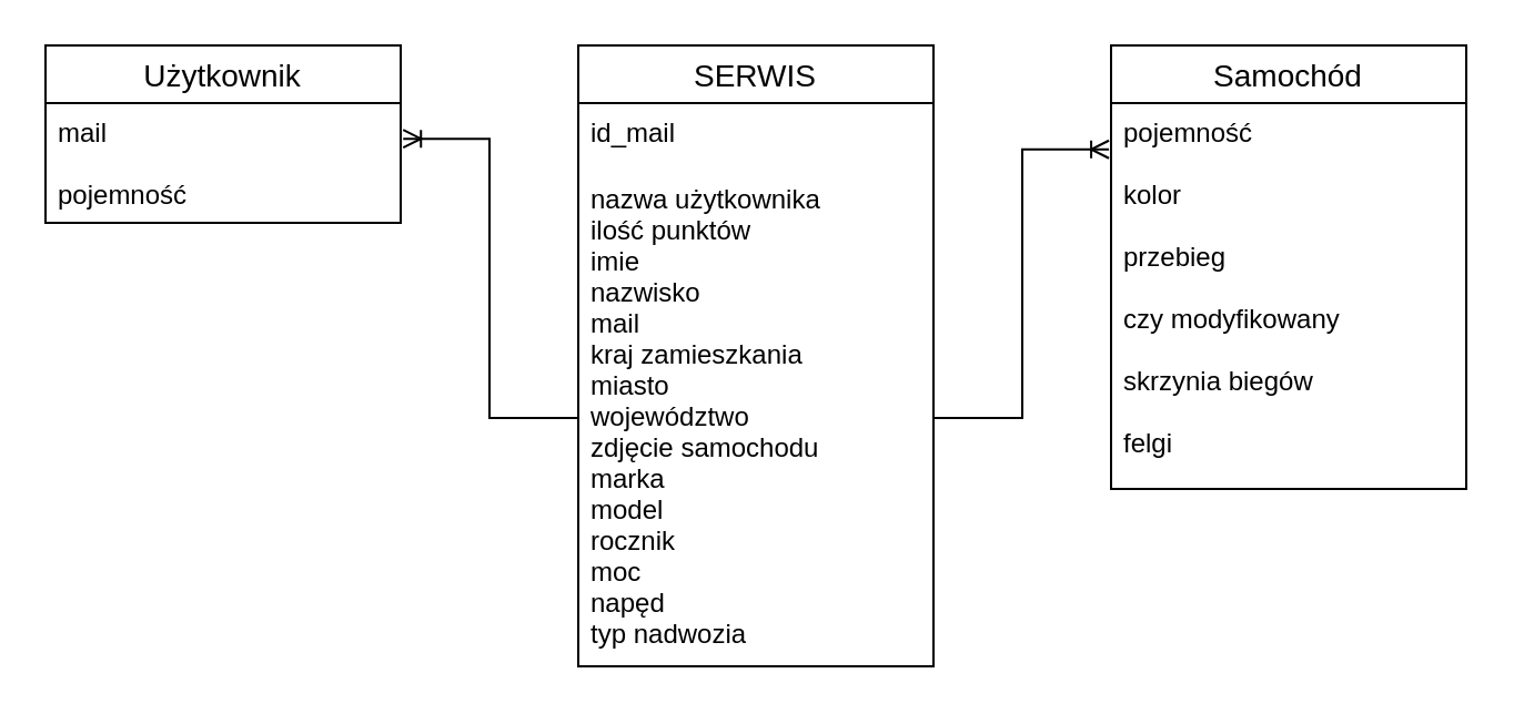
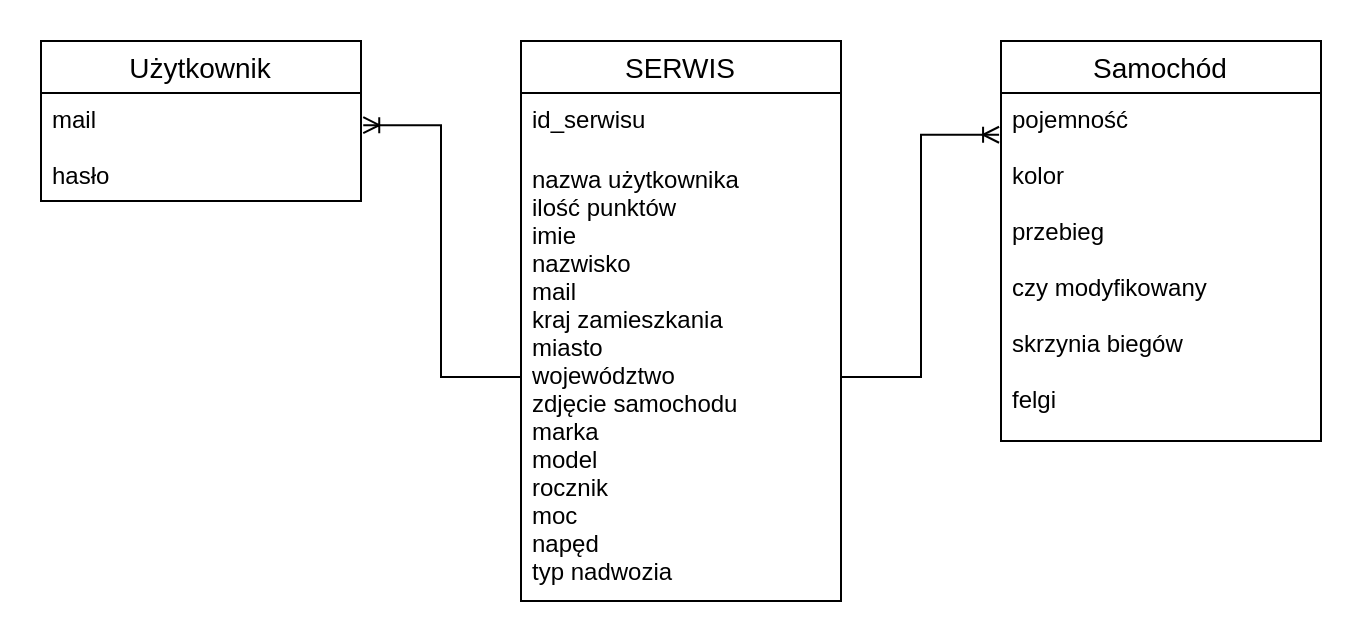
  <mxCell id="0" />
  <mxCell id="1" parent="0" />
  <mxCell id="2" value="Użytkownik" style="swimlane;fontStyle=0;childLayout=stackLayout;horizontal=1;startSize=26;horizontalStack=0;resizeParent=1;resizeParentMax=0;resizeLast=0;collapsible=1;marginBottom=0;align=center;fontSize=14;" parent="1" vertex="1"><mxGeometry x="20" y="20" width="160" height="80" as="geometry" /></mxCell>
- <mxCell id="3" value="mail&#10;&#10;pojemność" style="text;strokeColor=none;fillColor=none;spacingLeft=4;spacingRight=4;overflow=hidden;rotatable=0;points=[[0,0.5],[1,0.5]];portConstraint=eastwest;fontSize=12;" parent="2" vertex="1"><mxGeometry y="26" width="160" height="54" as="geometry" /></mxCell>
+ <mxCell id="3" value="mail&#10;&#10;hasło" style="text;strokeColor=none;fillColor=none;spacingLeft=4;spacingRight=4;overflow=hidden;rotatable=0;points=[[0,0.5],[1,0.5]];portConstraint=eastwest;fontSize=12;" parent="2" vertex="1"><mxGeometry y="26" width="160" height="54" as="geometry" /></mxCell>
  <mxCell id="4" value="Samochód" style="swimlane;fontStyle=0;childLayout=stackLayout;horizontal=1;startSize=26;horizontalStack=0;resizeParent=1;resizeParentMax=0;resizeLast=0;collapsible=1;marginBottom=0;align=center;fontSize=14;" parent="1" vertex="1"><mxGeometry x="500" y="20" width="160" height="200" as="geometry" /></mxCell>
  <mxCell id="5" value="pojemność&#10;&#10;kolor &#10;&#10;przebieg&#10;&#10;czy modyfikowany&#10;&#10;skrzynia biegów&#10;&#10;felgi" style="text;strokeColor=none;fillColor=none;spacingLeft=4;spacingRight=4;overflow=hidden;rotatable=0;points=[[0,0.5],[1,0.5]];portConstraint=eastwest;fontSize=12;" parent="4" vertex="1"><mxGeometry y="26" width="160" height="174" as="geometry" /></mxCell>
  <mxCell id="6" value="SERWIS" style="swimlane;fontStyle=0;childLayout=stackLayout;horizontal=1;startSize=26;horizontalStack=0;resizeParent=1;resizeParentMax=0;resizeLast=0;collapsible=1;marginBottom=0;align=center;fontSize=14;" parent="1" vertex="1"><mxGeometry x="260" y="20" width="160" height="280" as="geometry" /></mxCell>
- <mxCell id="7" value="id_mail" style="text;strokeColor=none;fillColor=none;spacingLeft=4;spacingRight=4;overflow=hidden;rotatable=0;points=[[0,0.5],[1,0.5]];portConstraint=eastwest;fontSize=12;" parent="6" vertex="1"><mxGeometry y="26" width="160" height="30" as="geometry" /></mxCell>
+ <mxCell id="7" value="id_serwisu" style="text;strokeColor=none;fillColor=none;spacingLeft=4;spacingRight=4;overflow=hidden;rotatable=0;points=[[0,0.5],[1,0.5]];portConstraint=eastwest;fontSize=12;" parent="6" vertex="1"><mxGeometry y="26" width="160" height="30" as="geometry" /></mxCell>
  <mxCell id="8" value="nazwa użytkownika&#10;ilość punktów&#10;imie&#10;nazwisko&#10;mail&#10;kraj zamieszkania&#10;miasto&#10;województwo&#10;zdjęcie samochodu&#10;marka&#10;model&#10;rocznik&#10;moc&#10;napęd&#10;typ nadwozia&#10;" style="text;strokeColor=none;fillColor=none;spacingLeft=4;spacingRight=4;overflow=hidden;rotatable=0;points=[[0,0.5],[1,0.5]];portConstraint=eastwest;fontSize=12;" parent="6" vertex="1"><mxGeometry y="56" width="160" height="224" as="geometry" /></mxCell>
  <mxCell id="9" style="edgeStyle=orthogonalEdgeStyle;rounded=0;orthogonalLoop=1;jettySize=auto;html=1;endArrow=ERoneToMany;endFill=0;entryX=-0.006;entryY=0.12;entryDx=0;entryDy=0;entryPerimeter=0;" parent="1" source="8" target="5" edge="1"><mxGeometry relative="1" as="geometry" /></mxCell>
  <mxCell id="10" style="edgeStyle=orthogonalEdgeStyle;rounded=0;orthogonalLoop=1;jettySize=auto;html=1;endArrow=ERoneToMany;endFill=0;entryX=1.007;entryY=0.298;entryDx=0;entryDy=0;entryPerimeter=0;" parent="1" source="8" target="3" edge="1"><mxGeometry relative="1" as="geometry" /></mxCell>
